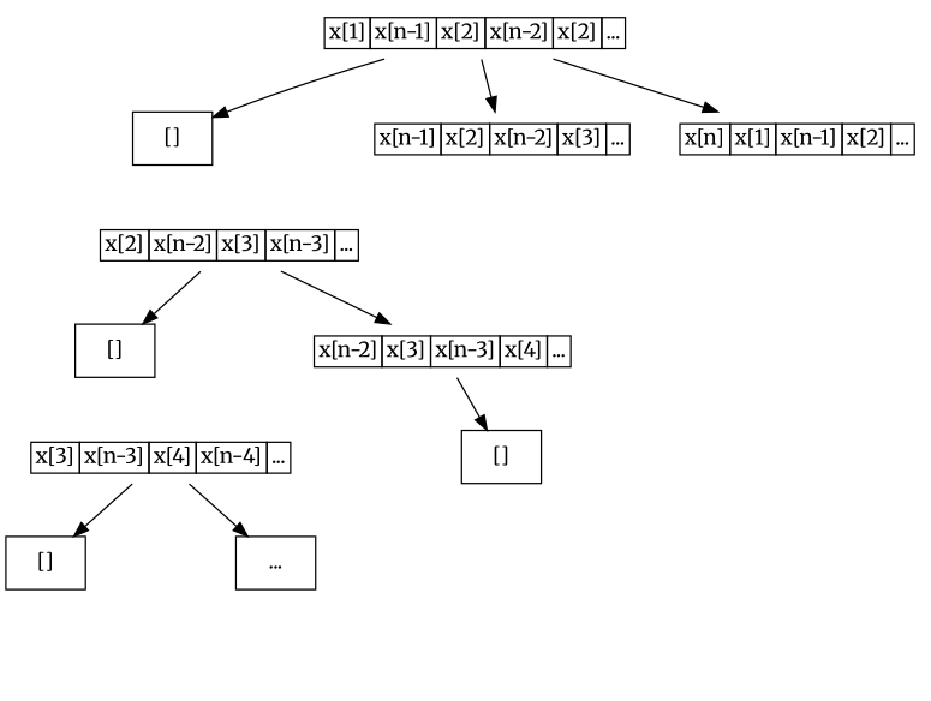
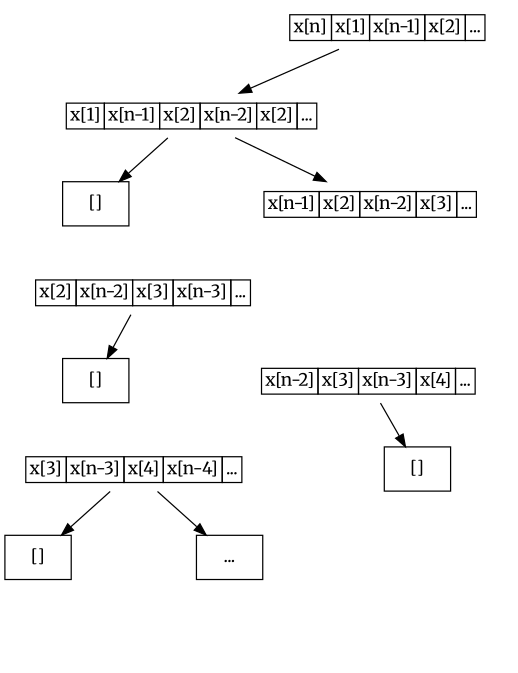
  digraph {
    fontname=Merriweather
    node [fontname=Merriweather shape=box style=invis]
    edge [fontname=Merriweather style=invis]
    niladotl
    niladotm
    niladotr
    n4 [label="[]" style=""]
    nila4m
    n6 [fillcolor=white fontcolor=black label="..." style=filled]
    n7 [label=<<table BORDER="0" CELLBORDER="1" CELLSPACING="0">        <tr><td>x[3]</td><td>x[n-3]</td><td>x[4]</td><td>x[n-4]</td><td>...</td></tr></table>> shape=plaintext style=""]
    nila1nm
    n9 [label="[]" style=""]
    n10 [label="[]" style=""]
    nila3m
    n12 [label=<<table BORDER="0" CELLBORDER="1" CELLSPACING="0">        <tr><td>x[n-2]</td><td>x[3]</td><td>x[n-3]</td><td>x[4]</td><td>...</td></tr></table>> shape=plaintext style=""]
    n13 [label=<<table BORDER="0" CELLBORDER="1" CELLSPACING="0">        <tr><td>x[2]</td><td>x[n-2]</td><td>x[3]</td><td>x[n-3]</td><td>...</td></tr></table>> shape=plaintext style=""]
    nilanm
    nilanr
    n16 [label="[]" style=""]
    nila2m
    n18 [label=<<table BORDER="0" CELLBORDER="1" CELLSPACING="0">        <tr><td>x[n-1]</td><td>x[2]</td><td>x[n-2]</td><td>x[3]</td><td>...</td></tr></table>> shape=plaintext style=""]
    n19 [label=<<table BORDER="0" CELLBORDER="1" CELLSPACING="0">        <tr><td>x[1]</td><td>x[n-1]</td><td>x[2]</td><td>x[n-2]</td><td>x[2]</td><td>...</td></tr></table>> shape=plaintext style=""]
    nila1m
    nila1r
    n22 [label=<<table BORDER="0" CELLBORDER="1" CELLSPACING="0">        <tr><td>x[n]</td><td>x[1]</td><td>x[n-1]</td><td>x[2]</td><td>...</td></tr></table>> shape=plaintext style=""]
    subgraph sub_1 {
      rank=same
      niladotl
      niladotm
      niladotr
    }
    subgraph sub_2 {
      rank=same
      n4
      nila4m
      n6
    }
    subgraph sub_3 {
      rank=same
      n7
      nila1nm
      n9
    }
    subgraph sub_4 {
      rank=same
      n10
      nila3m
      n12
    }
    subgraph sub_5 {
      rank=same
      n13
      nilanm
      nilanr
    }
    subgraph sub_6 {
      rank=same
      n16
      nila2m
      n18
    }
    subgraph sub_7 {
      rank=same
      n19
      nila1m
      nila1r
    }
    niladotl -> niladotm
    niladotm -> niladotr
    n4 -> nila4m
    nila4m -> n6
    n6 -> niladotl
    n6 -> niladotm
    n6 -> niladotr
    n7 -> n4 [style=""]
    n7 -> nila4m
    n7 -> n6 [style=""]
    n7 -> nila1nm
    nila1nm -> n9
    n10 -> nila3m
    nila3m -> n12
    n12 -> nila1nm
    n12 -> n9 [style=""]
    n13 -> n10 [style=""]
    n13 -> nila3m
-   n13 -> n12 [style=""]
    n13 -> nilanm
    nilanm -> nilanr
    n16 -> nila2m
    nila2m -> n18
    n18 -> nilanm
    n18 -> nilanr
    n19 -> n16 [style=""]
    n19 -> nila2m
    n19 -> n18 [style=""]
    n19 -> nila1m
    nila1m -> nila1r
-   n19 -> n22 [style=""]
+   n22 -> n19 [style=""]
    n22 -> nila1m
    n22 -> nila1r
  }
